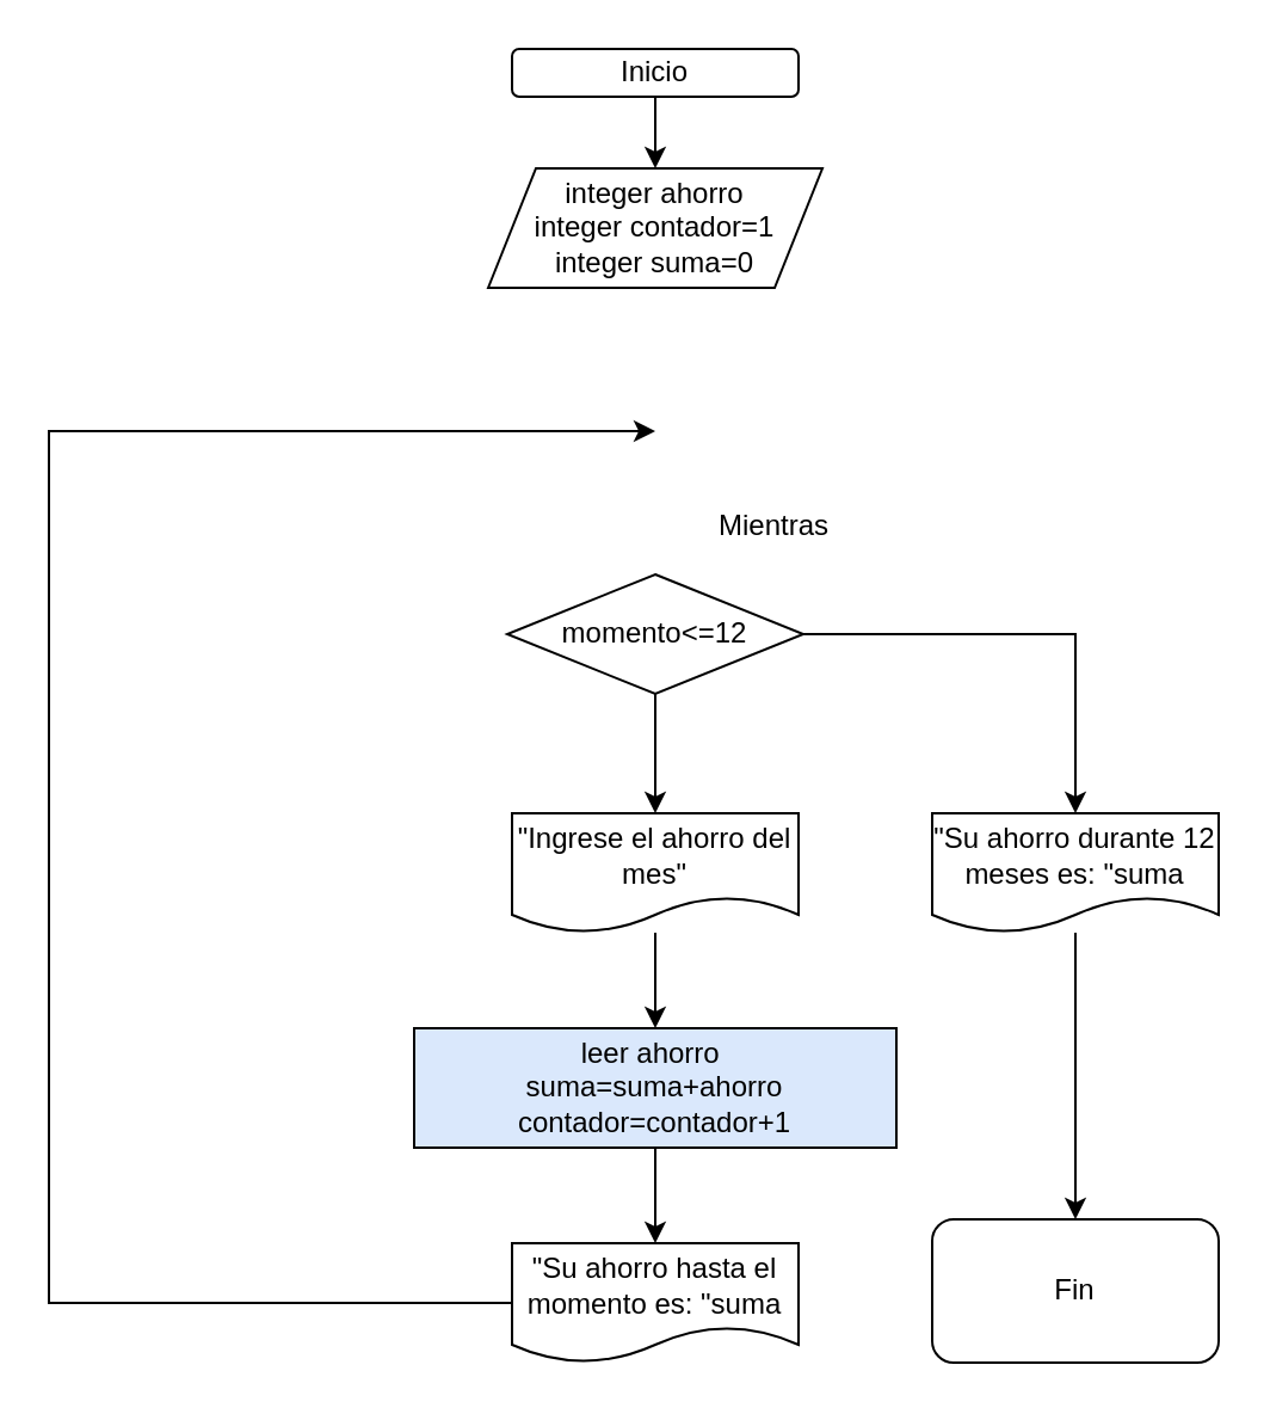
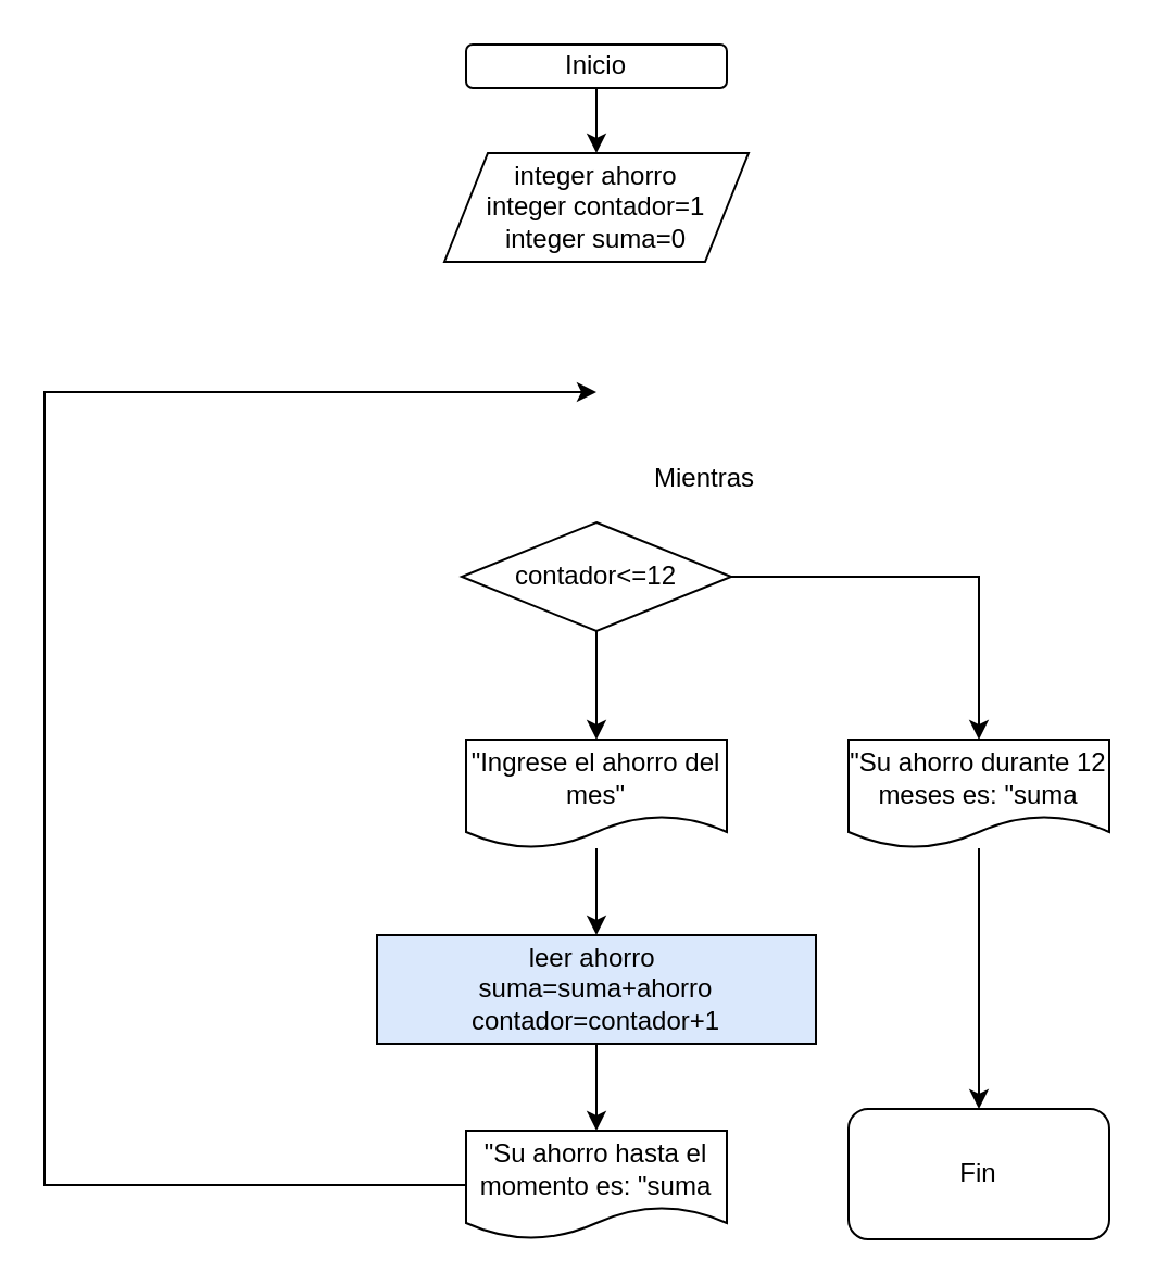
  <mxCell id="0" />
  <mxCell id="1" parent="0" />
  <mxCell id="2" style="edgeStyle=orthogonalEdgeStyle;rounded=0;orthogonalLoop=1;jettySize=auto;html=1;" edge="1" parent="1" source="3" target="4"><mxGeometry relative="1" as="geometry" /></mxCell>
  <mxCell id="3" value="Inicio" style="rounded=1;whiteSpace=wrap;html=1;" vertex="1" parent="1"><mxGeometry x="214" y="20" width="120" height="20" as="geometry" /></mxCell>
  <mxCell id="4" value="&lt;div&gt;integer ahorro&lt;/div&gt;&lt;div&gt;integer contador=1&lt;/div&gt;&lt;div&gt;integer suma=0&lt;/div&gt;" style="shape=parallelogram;perimeter=parallelogramPerimeter;whiteSpace=wrap;html=1;fixedSize=1;" vertex="1" parent="1"><mxGeometry x="204" y="70" width="140" height="50" as="geometry" /></mxCell>
  <mxCell id="5" style="edgeStyle=orthogonalEdgeStyle;rounded=0;orthogonalLoop=1;jettySize=auto;html=1;" edge="1" parent="1" source="7" target="10"><mxGeometry relative="1" as="geometry" /></mxCell>
  <mxCell id="6" style="edgeStyle=orthogonalEdgeStyle;rounded=0;orthogonalLoop=1;jettySize=auto;html=1;entryX=0.5;entryY=0;entryDx=0;entryDy=0;" edge="1" parent="1" source="7" target="16"><mxGeometry relative="1" as="geometry" /></mxCell>
- <mxCell id="7" value="momento&amp;lt;=12" style="rhombus;whiteSpace=wrap;html=1;" vertex="1" parent="1"><mxGeometry x="212" y="240" width="124" height="50" as="geometry" /></mxCell>
+ <mxCell id="7" value="contador&amp;lt;=12" style="rhombus;whiteSpace=wrap;html=1;" vertex="1" parent="1"><mxGeometry x="212" y="240" width="124" height="50" as="geometry" /></mxCell>
  <mxCell id="8" value="Mientras" style="text;html=1;strokeColor=none;fillColor=none;align=center;verticalAlign=middle;whiteSpace=wrap;rounded=0;" vertex="1" parent="1"><mxGeometry x="304" y="210" width="40" height="20" as="geometry" /></mxCell>
  <mxCell id="9" style="edgeStyle=orthogonalEdgeStyle;rounded=0;orthogonalLoop=1;jettySize=auto;html=1;entryX=0.5;entryY=0;entryDx=0;entryDy=0;" edge="1" parent="1" source="10" target="12"><mxGeometry relative="1" as="geometry" /></mxCell>
  <mxCell id="10" value="&quot;Ingrese el ahorro del mes&quot;" style="shape=document;whiteSpace=wrap;html=1;boundedLbl=1;" vertex="1" parent="1"><mxGeometry x="214" y="340" width="120" height="50" as="geometry" /></mxCell>
  <mxCell id="11" style="edgeStyle=orthogonalEdgeStyle;rounded=0;orthogonalLoop=1;jettySize=auto;html=1;" edge="1" parent="1" source="12" target="14"><mxGeometry relative="1" as="geometry" /></mxCell>
  <mxCell id="12" value="leer ahorro&amp;nbsp;&lt;br&gt;&lt;span&gt;suma=suma+ahorro&lt;/span&gt;&lt;div&gt;contador=contador+1&lt;/div&gt;" style="rounded=0;whiteSpace=wrap;html=1;fillColor=#dae8fc;" vertex="1" parent="1"><mxGeometry x="173" y="430" width="202" height="50" as="geometry" /></mxCell>
  <mxCell id="13" style="edgeStyle=orthogonalEdgeStyle;rounded=0;orthogonalLoop=1;jettySize=auto;html=1;" edge="1" parent="1" source="14"><mxGeometry relative="1" as="geometry"><mxPoint x="274" y="180" as="targetPoint" /><Array as="points"><mxPoint x="20" y="545" /></Array></mxGeometry></mxCell>
  <mxCell id="14" value="&quot;Su ahorro hasta el momento es: &quot;suma" style="shape=document;whiteSpace=wrap;html=1;boundedLbl=1;" vertex="1" parent="1"><mxGeometry x="214" y="520" width="120" height="50" as="geometry" /></mxCell>
  <mxCell id="15" style="edgeStyle=orthogonalEdgeStyle;rounded=0;orthogonalLoop=1;jettySize=auto;html=1;" edge="1" parent="1" source="16" target="17"><mxGeometry relative="1" as="geometry" /></mxCell>
  <mxCell id="16" value="&quot;Su ahorro durante 12 meses es: &quot;suma" style="shape=document;whiteSpace=wrap;html=1;boundedLbl=1;" vertex="1" parent="1"><mxGeometry x="390" y="340" width="120" height="50" as="geometry" /></mxCell>
  <mxCell id="17" value="Fin" style="rounded=1;whiteSpace=wrap;html=1;" vertex="1" parent="1"><mxGeometry x="390" y="510" width="120" height="60" as="geometry" /></mxCell>
